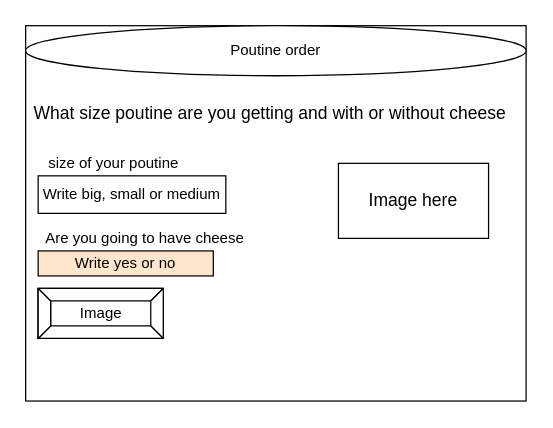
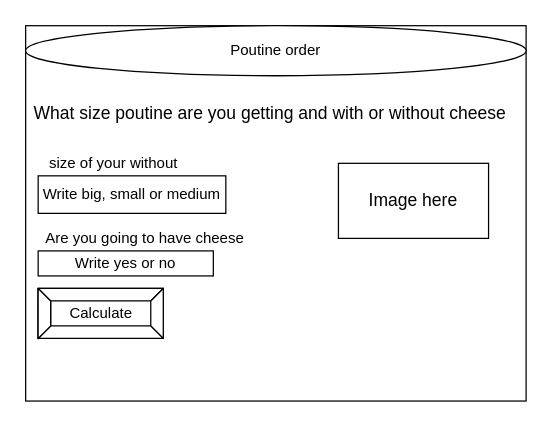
  <mxCell id="0" />
  <mxCell id="1" parent="0" />
  <mxCell id="2" value="" style="rounded=0;whiteSpace=wrap;html=1;" parent="1" vertex="1"><mxGeometry x="20" y="20" width="400" height="300" as="geometry" /></mxCell>
  <mxCell id="3" value="Poutine order" style="ellipse;whiteSpace=wrap;html=1;" parent="1" vertex="1"><mxGeometry x="20" y="20" width="400" height="40" as="geometry" /></mxCell>
- <mxCell id="4" value="Image" style="labelPosition=center;verticalLabelPosition=middle;align=center;html=1;shape=mxgraph.basic.button;dx=10;" parent="1" vertex="1"><mxGeometry x="30" y="230" width="100" height="40" as="geometry" /></mxCell>
- <mxCell id="5" value="Write yes or no" style="whiteSpace=wrap;html=1;fillColor=#ffe6cc;" vertex="1" parent="1"><mxGeometry x="30" y="200" width="140" height="20" as="geometry" /></mxCell>
+ <mxCell id="4" value="Calculate" style="labelPosition=center;verticalLabelPosition=middle;align=center;html=1;shape=mxgraph.basic.button;dx=10;" parent="1" vertex="1"><mxGeometry x="30" y="230" width="100" height="40" as="geometry" /></mxCell>
+ <mxCell id="5" value="Write yes or no" style="whiteSpace=wrap;html=1;" vertex="1" parent="1"><mxGeometry x="30" y="200" width="140" height="20" as="geometry" /></mxCell>
  <mxCell id="6" value="Are you going to have cheese" style="text;html=1;resizable=0;autosize=1;align=center;verticalAlign=middle;points=[];fillColor=none;strokeColor=none;rounded=0;" vertex="1" parent="1"><mxGeometry x="30" y="180" width="170" height="20" as="geometry" /></mxCell>
  <mxCell id="7" value="Write big, small or medium" style="whiteSpace=wrap;html=1;" vertex="1" parent="1"><mxGeometry x="30" y="140" width="150" height="30" as="geometry" /></mxCell>
- <mxCell id="8" value="size of your poutine" style="text;html=1;resizable=0;autosize=1;align=center;verticalAlign=middle;points=[];fillColor=none;strokeColor=none;rounded=0;" vertex="1" parent="1"><mxGeometry x="30" y="120" width="120" height="20" as="geometry" /></mxCell>
+ <mxCell id="8" value="size of your without" style="text;html=1;resizable=0;autosize=1;align=center;verticalAlign=middle;points=[];fillColor=none;strokeColor=none;rounded=0;" vertex="1" parent="1"><mxGeometry x="30" y="120" width="120" height="20" as="geometry" /></mxCell>
  <mxCell id="9" value="&lt;font style=&quot;font-size: 14px&quot;&gt;What size poutine are you getting and with or without cheese&lt;/font&gt;" style="text;html=1;resizable=0;autosize=1;align=center;verticalAlign=middle;points=[];fillColor=none;strokeColor=none;rounded=0;" vertex="1" parent="1"><mxGeometry x="20" y="80" width="390" height="20" as="geometry" /></mxCell>
  <mxCell id="10" value="Image here" style="whiteSpace=wrap;html=1;fontSize=14;" vertex="1" parent="1"><mxGeometry x="270" y="130" width="120" height="60" as="geometry" /></mxCell>
